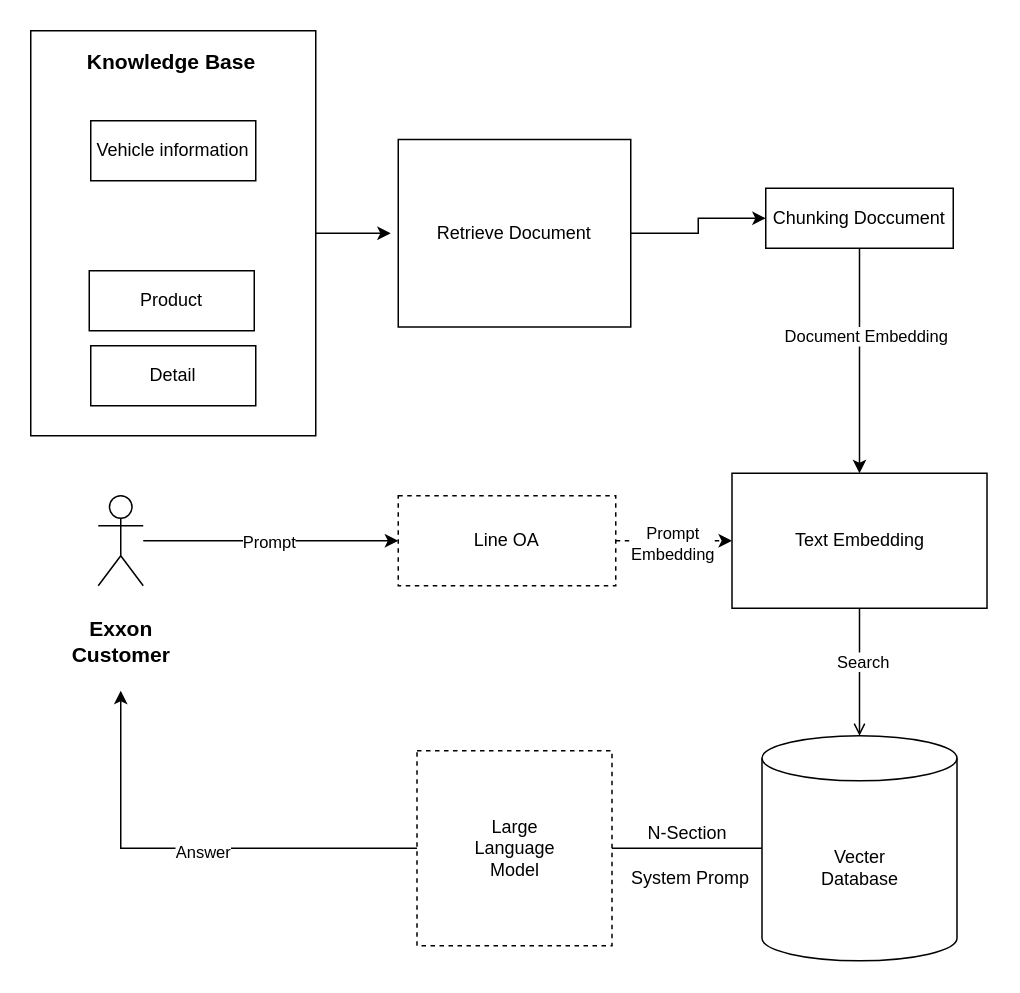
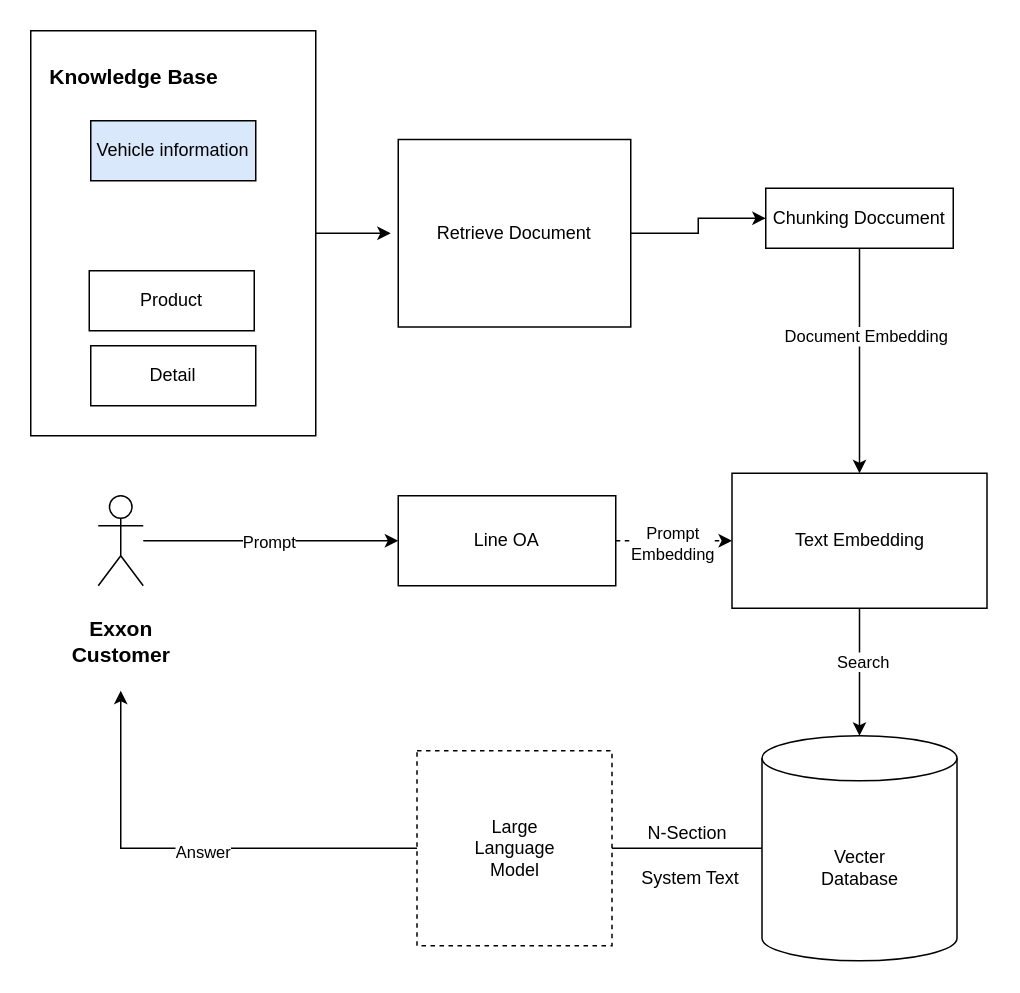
  <mxCell id="0" />
  <mxCell id="1" parent="0" />
  <mxCell id="2" value="" style="group" vertex="1" connectable="0" parent="1"><mxGeometry x="20" y="20" width="190" height="270" as="geometry" /></mxCell>
  <mxCell id="3" value="" style="rounded=0;whiteSpace=wrap;html=1;" vertex="1" parent="2"><mxGeometry width="190" height="270" as="geometry" /></mxCell>
- <mxCell id="4" value="&lt;h3&gt;Knowledge Base&lt;/h3&gt;" style="text;html=1;align=center;verticalAlign=middle;whiteSpace=wrap;rounded=0;" vertex="1" parent="2"><mxGeometry x="29" y="6" width="130" height="30" as="geometry" /></mxCell>
- <mxCell id="5" value="&lt;span style=&quot;background-color: initial;&quot;&gt;Vehicle information&lt;/span&gt;" style="rounded=0;whiteSpace=wrap;html=1;" vertex="1" parent="2"><mxGeometry x="40" y="60" width="110" height="40" as="geometry" /></mxCell>
+ <mxCell id="4" value="&lt;h3&gt;Knowledge Base&lt;/h3&gt;" style="text;html=1;align=center;verticalAlign=middle;whiteSpace=wrap;rounded=0;" vertex="1" parent="2"><mxGeometry x="4" y="16" width="130" height="30" as="geometry" /></mxCell>
+ <mxCell id="5" value="&lt;span style=&quot;background-color: initial;&quot;&gt;Vehicle information&lt;/span&gt;" style="rounded=0;whiteSpace=wrap;html=1;fillColor=#dae8fc;" vertex="1" parent="2"><mxGeometry x="40" y="60" width="110" height="40" as="geometry" /></mxCell>
  <mxCell id="6" value="Product" style="rounded=0;whiteSpace=wrap;html=1;" vertex="1" parent="2"><mxGeometry x="39" y="160" width="110" height="40" as="geometry" /></mxCell>
  <mxCell id="7" value="Detail" style="rounded=0;whiteSpace=wrap;html=1;" vertex="1" parent="2"><mxGeometry x="40" y="210" width="110" height="40" as="geometry" /></mxCell>
  <mxCell id="8" value="" style="edgeStyle=orthogonalEdgeStyle;rounded=0;orthogonalLoop=1;jettySize=auto;html=1;" edge="1" parent="1" source="10" target="13"><mxGeometry relative="1" as="geometry" /></mxCell>
  <mxCell id="9" value="Prompt" style="edgeLabel;html=1;align=center;verticalAlign=middle;resizable=0;points=[];" vertex="1" connectable="0" parent="8"><mxGeometry x="-0.026" relative="1" as="geometry"><mxPoint as="offset" /></mxGeometry></mxCell>
  <mxCell id="10" value="&lt;h3&gt;Exxon&lt;br&gt;Customer&lt;/h3&gt;" style="shape=umlActor;verticalLabelPosition=bottom;verticalAlign=top;html=1;outlineConnect=0;" vertex="1" parent="1"><mxGeometry x="65" y="330" width="30" height="60" as="geometry" /></mxCell>
  <mxCell id="11" value="" style="edgeStyle=orthogonalEdgeStyle;rounded=0;orthogonalLoop=1;jettySize=auto;html=1;dashed=1;" edge="1" parent="1" source="13" target="22"><mxGeometry relative="1" as="geometry" /></mxCell>
  <mxCell id="12" value="Prompt&lt;div&gt;Embedding&lt;/div&gt;" style="edgeLabel;html=1;align=center;verticalAlign=middle;resizable=0;points=[];" vertex="1" connectable="0" parent="11"><mxGeometry x="-0.035" y="-1" relative="1" as="geometry"><mxPoint as="offset" /></mxGeometry></mxCell>
- <mxCell id="13" value="Line OA" style="rounded=0;whiteSpace=wrap;html=1;dashed=1;" vertex="1" parent="1"><mxGeometry x="265" y="330" width="145" height="60" as="geometry" /></mxCell>
+ <mxCell id="13" value="Line OA" style="rounded=0;whiteSpace=wrap;html=1;" vertex="1" parent="1"><mxGeometry x="265" y="330" width="145" height="60" as="geometry" /></mxCell>
  <mxCell id="14" value="" style="endArrow=classic;html=1;rounded=0;exitX=1;exitY=0.5;exitDx=0;exitDy=0;" edge="1" parent="1" source="3"><mxGeometry width="50" height="50" relative="1" as="geometry"><mxPoint x="310" y="260" as="sourcePoint" /><mxPoint x="260" y="155" as="targetPoint" /></mxGeometry></mxCell>
  <mxCell id="15" value="" style="edgeStyle=orthogonalEdgeStyle;rounded=0;orthogonalLoop=1;jettySize=auto;html=1;" edge="1" parent="1" source="16" target="19"><mxGeometry relative="1" as="geometry" /></mxCell>
  <mxCell id="16" value="Retrieve Document" style="rounded=0;whiteSpace=wrap;html=1;" vertex="1" parent="1"><mxGeometry x="265" y="92.5" width="155" height="125" as="geometry" /></mxCell>
  <mxCell id="17" value="" style="edgeStyle=orthogonalEdgeStyle;rounded=0;orthogonalLoop=1;jettySize=auto;html=1;" edge="1" parent="1" source="19" target="22"><mxGeometry relative="1" as="geometry" /></mxCell>
  <mxCell id="18" value="Document Embedding" style="edgeLabel;html=1;align=center;verticalAlign=middle;resizable=0;points=[];" vertex="1" connectable="0" parent="17"><mxGeometry x="-0.224" y="4" relative="1" as="geometry"><mxPoint as="offset" /></mxGeometry></mxCell>
  <mxCell id="19" value="Chunking Doccument" style="rounded=0;whiteSpace=wrap;html=1;" vertex="1" parent="1"><mxGeometry x="510" y="125" width="125" height="40" as="geometry" /></mxCell>
- <mxCell id="20" value="" style="edgeStyle=orthogonalEdgeStyle;rounded=0;orthogonalLoop=1;jettySize=auto;html=1;endArrow=open;" edge="1" parent="1" source="22" target="24"><mxGeometry relative="1" as="geometry" /></mxCell>
+ <mxCell id="20" value="" style="edgeStyle=orthogonalEdgeStyle;rounded=0;orthogonalLoop=1;jettySize=auto;html=1;" edge="1" parent="1" source="22" target="24"><mxGeometry relative="1" as="geometry" /></mxCell>
  <mxCell id="21" value="Search" style="edgeLabel;html=1;align=center;verticalAlign=middle;resizable=0;points=[];" vertex="1" connectable="0" parent="20"><mxGeometry x="-0.173" y="2" relative="1" as="geometry"><mxPoint as="offset" /></mxGeometry></mxCell>
  <mxCell id="22" value="Text Embedding" style="rounded=0;whiteSpace=wrap;html=1;" vertex="1" parent="1"><mxGeometry x="487.5" y="315" width="170" height="90" as="geometry" /></mxCell>
  <mxCell id="23" value="" style="edgeStyle=orthogonalEdgeStyle;rounded=0;orthogonalLoop=1;jettySize=auto;html=1;endArrow=none;" edge="1" parent="1" source="24" target="25"><mxGeometry relative="1" as="geometry" /></mxCell>
  <mxCell id="24" value="Vecter&lt;div&gt;Database&lt;/div&gt;" style="shape=cylinder3;whiteSpace=wrap;html=1;boundedLbl=1;backgroundOutline=1;size=15;" vertex="1" parent="1"><mxGeometry x="507.5" y="490" width="130" height="150" as="geometry" /></mxCell>
  <mxCell id="25" value="Large&lt;div&gt;Language&lt;/div&gt;&lt;div&gt;Model&lt;/div&gt;" style="whiteSpace=wrap;html=1;aspect=fixed;dashed=1;" vertex="1" parent="1"><mxGeometry x="277.5" y="500" width="130" height="130" as="geometry" /></mxCell>
  <mxCell id="26" value="N-Section" style="text;html=1;align=center;verticalAlign=middle;whiteSpace=wrap;rounded=0;" vertex="1" parent="1"><mxGeometry x="427.5" y="540" width="60" height="30" as="geometry" /></mxCell>
- <mxCell id="27" value="System Promp" style="text;html=1;align=center;verticalAlign=middle;whiteSpace=wrap;rounded=0;" vertex="1" parent="1"><mxGeometry x="410" y="570" width="100" height="30" as="geometry" /></mxCell>
+ <mxCell id="27" value="System Text" style="text;html=1;align=center;verticalAlign=middle;whiteSpace=wrap;rounded=0;" vertex="1" parent="1"><mxGeometry x="410" y="570" width="100" height="30" as="geometry" /></mxCell>
  <mxCell id="28" value="" style="endArrow=classic;html=1;rounded=0;exitX=0;exitY=0.5;exitDx=0;exitDy=0;" edge="1" parent="1" source="25"><mxGeometry width="50" height="50" relative="1" as="geometry"><mxPoint x="300" y="490" as="sourcePoint" /><mxPoint x="80" y="460" as="targetPoint" /><Array as="points"><mxPoint x="80" y="565" /></Array></mxGeometry></mxCell>
  <mxCell id="29" value="Answer" style="edgeLabel;html=1;align=center;verticalAlign=middle;resizable=0;points=[];" vertex="1" connectable="0" parent="28"><mxGeometry x="-0.052" y="2" relative="1" as="geometry"><mxPoint as="offset" /></mxGeometry></mxCell>
